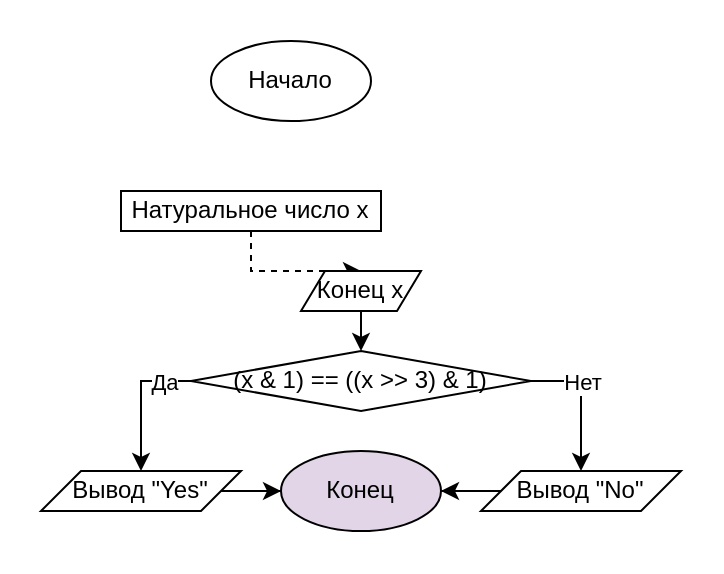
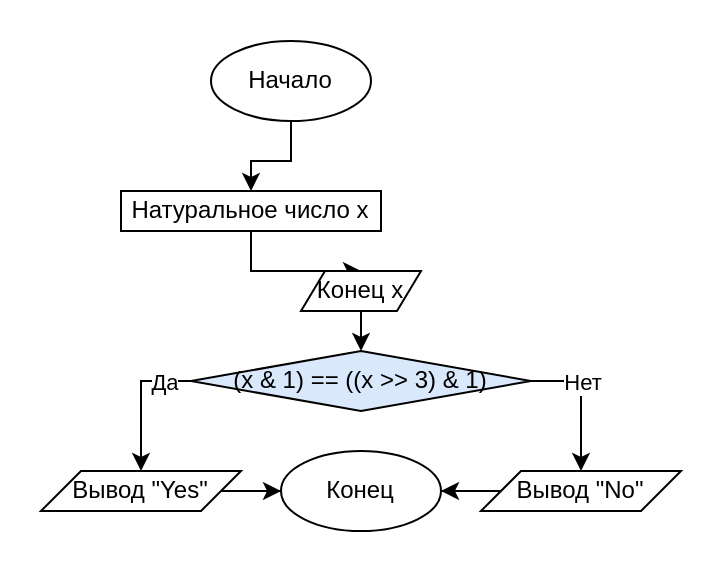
  <mxCell id="0" />
  <mxCell id="1" parent="0" />
+ <mxCell id="2" style="edgeStyle=orthogonalEdgeStyle;rounded=0;orthogonalLoop=1;jettySize=auto;html=1;entryX=0.5;entryY=0;entryDx=0;entryDy=0;" edge="1" parent="1" source="3" target="6"><mxGeometry relative="1" as="geometry" /></mxCell>
  <mxCell id="3" value="Начало" style="ellipse;whiteSpace=wrap;html=1;" vertex="1" parent="1"><mxGeometry x="105" y="20" width="80" height="40" as="geometry" /></mxCell>
- <mxCell id="4" value="Конец" style="ellipse;whiteSpace=wrap;html=1;fillColor=#e1d5e7;" vertex="1" parent="1"><mxGeometry x="140" y="225" width="80" height="40" as="geometry" /></mxCell>
- <mxCell id="5" style="edgeStyle=orthogonalEdgeStyle;rounded=0;orthogonalLoop=1;jettySize=auto;html=1;dashed=1;" edge="1" parent="1" source="6" target="8"><mxGeometry relative="1" as="geometry" /></mxCell>
+ <mxCell id="4" value="Конец" style="ellipse;whiteSpace=wrap;html=1;" vertex="1" parent="1"><mxGeometry x="140" y="225" width="80" height="40" as="geometry" /></mxCell>
+ <mxCell id="5" style="edgeStyle=orthogonalEdgeStyle;rounded=0;orthogonalLoop=1;jettySize=auto;html=1;" edge="1" parent="1" source="6" target="8"><mxGeometry relative="1" as="geometry" /></mxCell>
  <mxCell id="6" value="Натуральное число x" style="rounded=0;whiteSpace=wrap;html=1;" vertex="1" parent="1"><mxGeometry x="60" y="95" width="130" height="20" as="geometry" /></mxCell>
  <mxCell id="7" style="edgeStyle=orthogonalEdgeStyle;rounded=0;orthogonalLoop=1;jettySize=auto;html=1;entryX=0.5;entryY=0;entryDx=0;entryDy=0;" edge="1" parent="1" source="8"><mxGeometry relative="1" as="geometry"><mxPoint x="180" y="175" as="targetPoint" /></mxGeometry></mxCell>
  <mxCell id="8" value="Конец x" style="shape=parallelogram;perimeter=parallelogramPerimeter;whiteSpace=wrap;html=1;" vertex="1" parent="1"><mxGeometry x="150" y="135" width="60" height="20" as="geometry" /></mxCell>
  <mxCell id="9" style="edgeStyle=orthogonalEdgeStyle;rounded=0;orthogonalLoop=1;jettySize=auto;html=1;entryX=0.5;entryY=0;entryDx=0;entryDy=0;" edge="1" parent="1" source="13" target="15"><mxGeometry relative="1" as="geometry"><Array as="points"><mxPoint x="70" y="190" /></Array></mxGeometry></mxCell>
  <mxCell id="10" value="Да" style="edgeLabel;html=1;align=center;verticalAlign=middle;resizable=0;points=[];" vertex="1" connectable="0" parent="9"><mxGeometry x="-0.45" y="-1" relative="1" as="geometry"><mxPoint x="5.8" y="1" as="offset" /></mxGeometry></mxCell>
  <mxCell id="11" style="edgeStyle=orthogonalEdgeStyle;rounded=0;orthogonalLoop=1;jettySize=auto;html=1;entryX=0.5;entryY=0;entryDx=0;entryDy=0;" edge="1" parent="1" source="13" target="17"><mxGeometry relative="1" as="geometry"><Array as="points"><mxPoint x="290" y="190" /></Array></mxGeometry></mxCell>
  <mxCell id="12" value="Нет" style="edgeLabel;html=1;align=center;verticalAlign=middle;resizable=0;points=[];" vertex="1" connectable="0" parent="11"><mxGeometry x="-0.714" y="-1" relative="1" as="geometry"><mxPoint x="15" y="-1" as="offset" /></mxGeometry></mxCell>
- <mxCell id="13" value="(x &amp;amp; 1) == ((x &amp;gt;&amp;gt; 3) &amp;amp; 1)" style="rhombus;whiteSpace=wrap;html=1;" vertex="1" parent="1"><mxGeometry x="95" y="175" width="170" height="30" as="geometry" /></mxCell>
+ <mxCell id="13" value="(x &amp;amp; 1) == ((x &amp;gt;&amp;gt; 3) &amp;amp; 1)" style="rhombus;whiteSpace=wrap;html=1;fillColor=#dae8fc;" vertex="1" parent="1"><mxGeometry x="95" y="175" width="170" height="30" as="geometry" /></mxCell>
  <mxCell id="14" style="edgeStyle=orthogonalEdgeStyle;rounded=0;orthogonalLoop=1;jettySize=auto;html=1;" edge="1" parent="1" source="15" target="4"><mxGeometry relative="1" as="geometry" /></mxCell>
  <mxCell id="15" value="Вывод &quot;Yes&quot;" style="shape=parallelogram;perimeter=parallelogramPerimeter;whiteSpace=wrap;html=1;fixedSize=1;" vertex="1" parent="1"><mxGeometry x="20" y="235" width="100" height="20" as="geometry" /></mxCell>
  <mxCell id="16" style="edgeStyle=orthogonalEdgeStyle;rounded=0;orthogonalLoop=1;jettySize=auto;html=1;entryX=1;entryY=0.5;entryDx=0;entryDy=0;" edge="1" parent="1" source="17" target="4"><mxGeometry relative="1" as="geometry" /></mxCell>
  <mxCell id="17" value="Вывод &quot;No&quot;" style="shape=parallelogram;perimeter=parallelogramPerimeter;whiteSpace=wrap;html=1;fixedSize=1;" vertex="1" parent="1"><mxGeometry x="240" y="235" width="100" height="20" as="geometry" /></mxCell>
